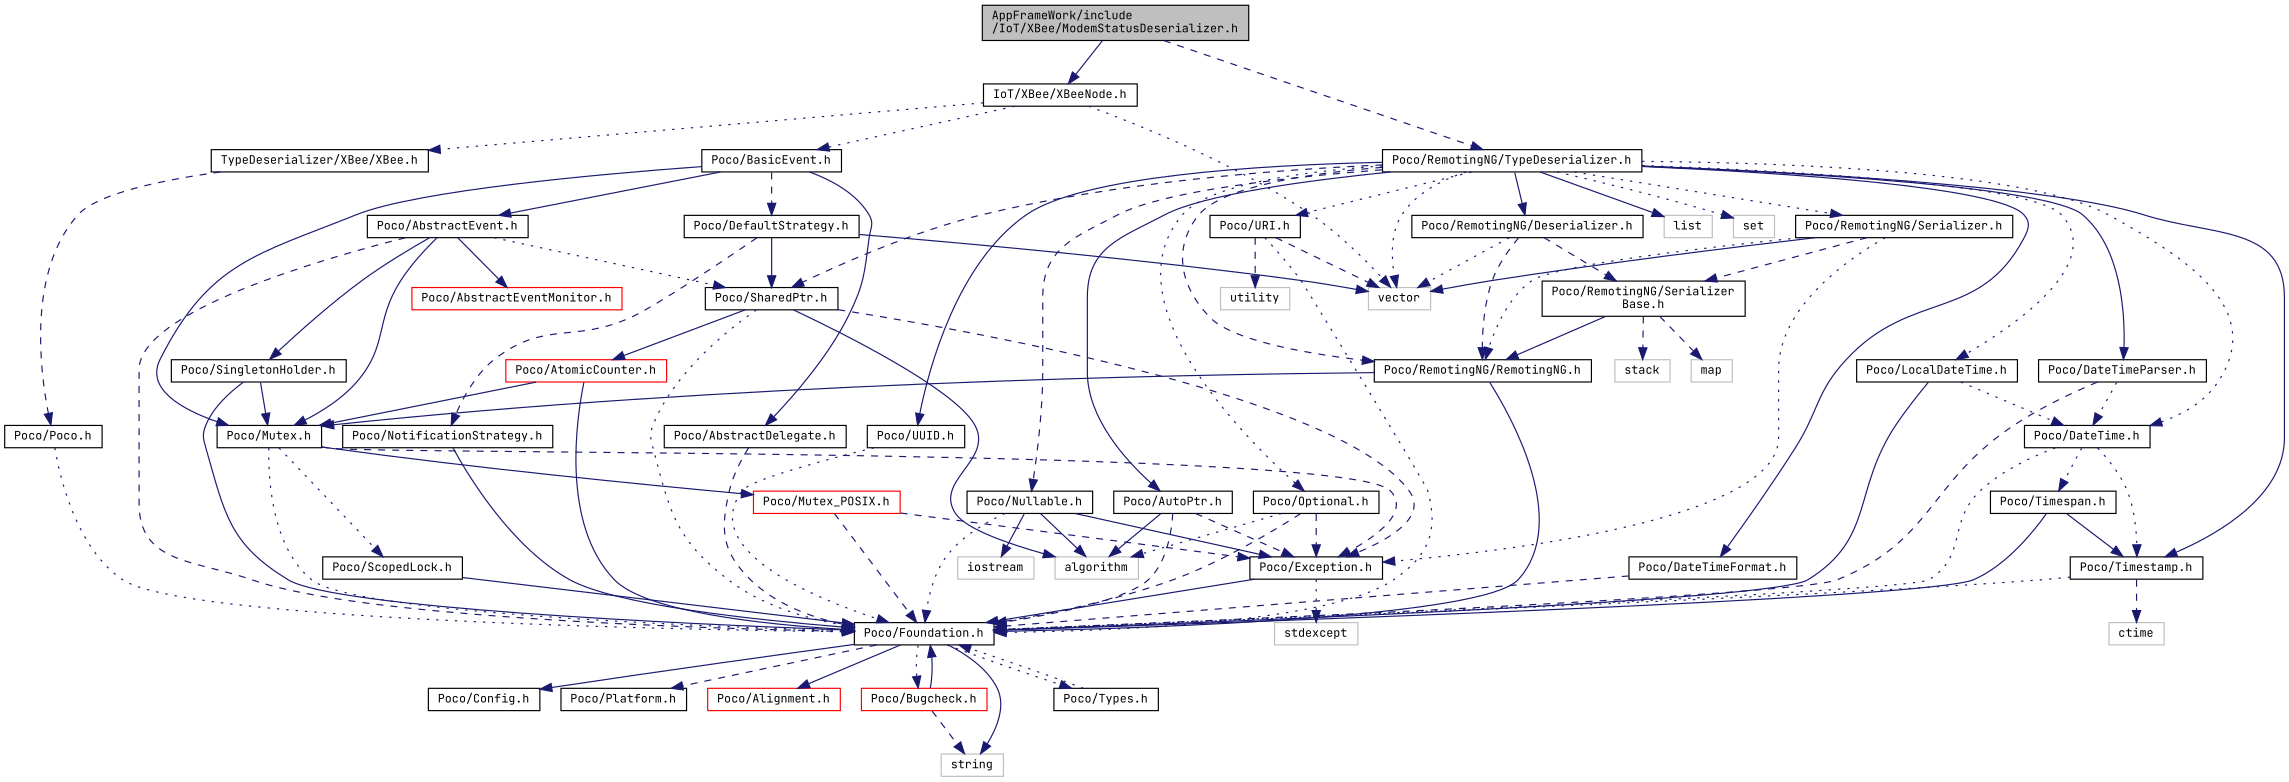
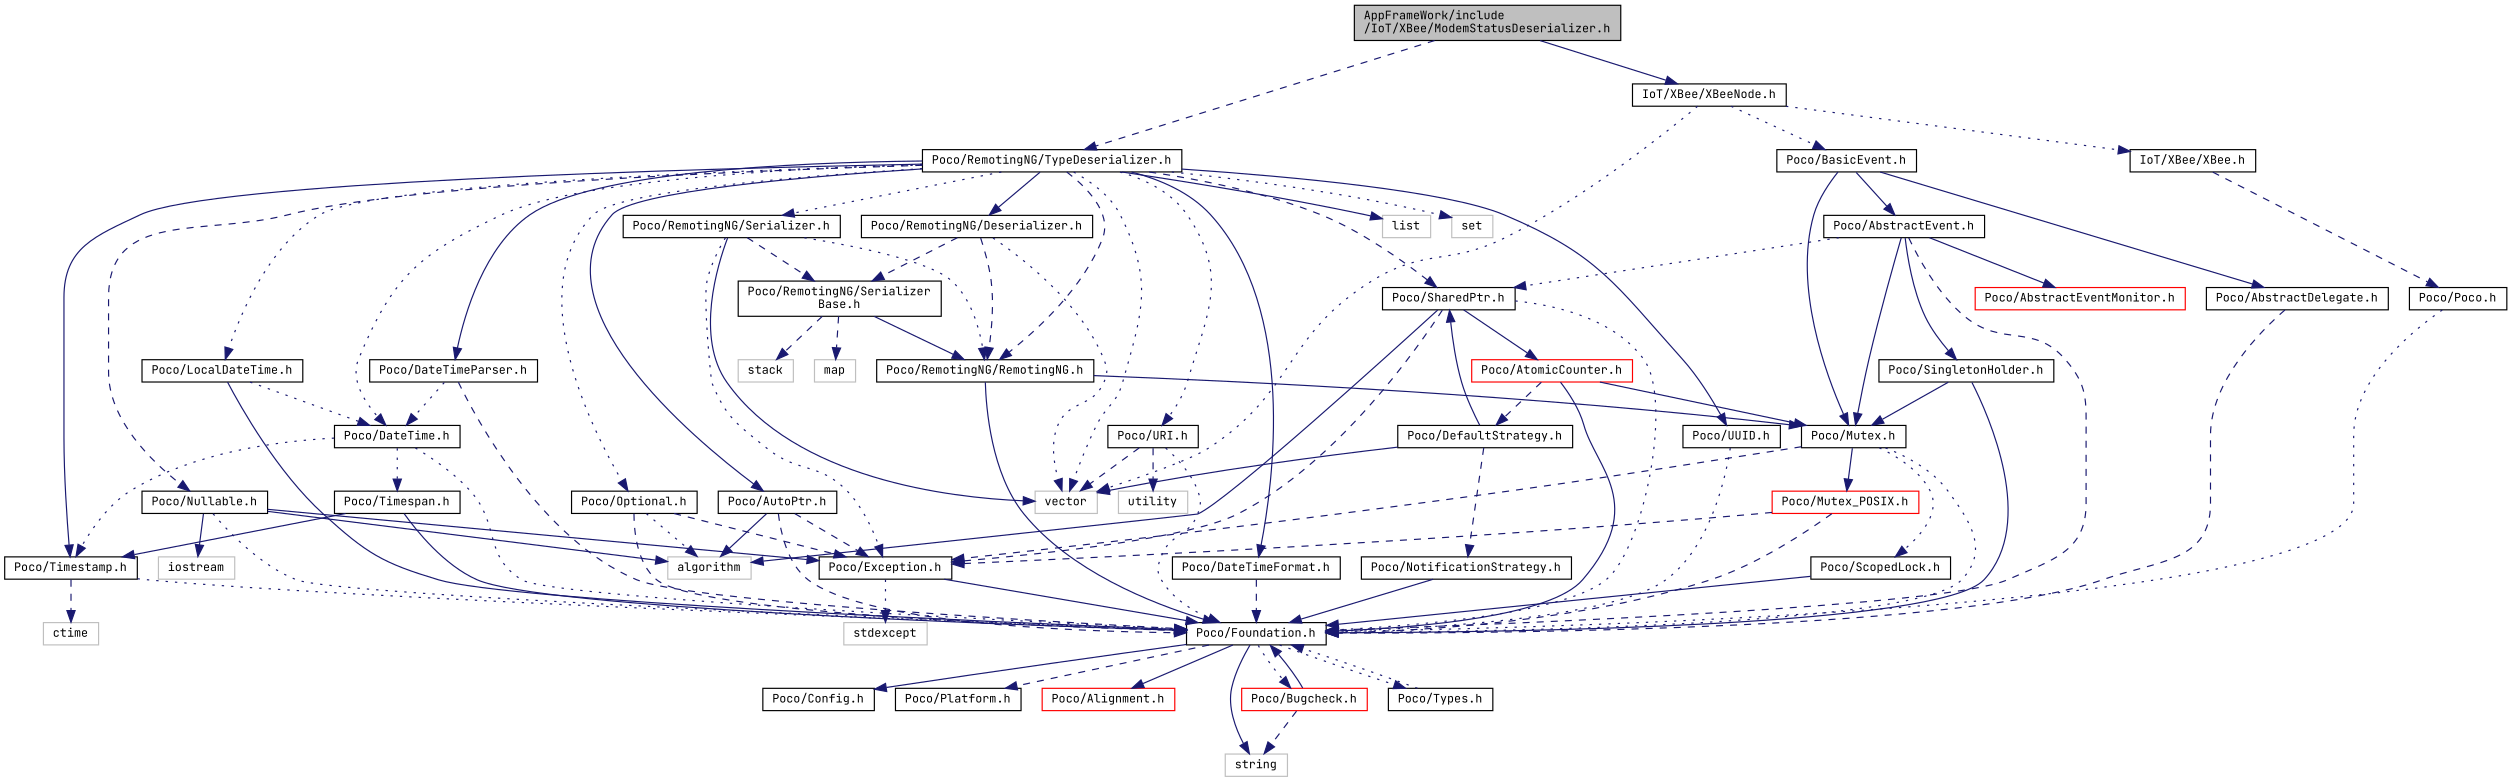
  digraph {
    fontname="JetBrains Mono"
    node [color=black fillcolor=white fontname="JetBrains Mono" fontsize=10 shape=record style=filled]
    edge [color=midnightblue fontname="JetBrains Mono" fontsize=10 labelfontname=Helvetica labelfontsize=10 style=solid]
    n1 [fillcolor=grey75 fontcolor=black height=0.2 label="AppFrameWork/include\l/IoT/XBee/ModemStatusDeserializer.h" width=0.4]
    n2 [height=0.2 label="IoT/XBee/XBeeNode.h" width=0.4]
    n3 [height=0.2 label="Poco/RemotingNG/TypeDeserializer.h" width=0.4]
-   n4 [height=0.2 label="TypeDeserializer/XBee/XBee.h" width=0.4]
+   n4 [height=0.2 label="IoT/XBee/XBee.h" width=0.4]
    n5 [height=0.2 label="Poco/BasicEvent.h" width=0.4]
    n6 [color=grey75 height=0.2 label=vector width=0.4]
    n7 [height=0.2 label="Poco/SharedPtr.h" width=0.4]
    n8 [height=0.2 label="Poco/RemotingNG/RemotingNG.h" width=0.4]
    n9 [height=0.2 label="Poco/RemotingNG/Deserializer.h" width=0.4]
    n10 [height=0.2 label="Poco/RemotingNG/Serializer.h" width=0.4]
    n11 [height=0.2 label="Poco/Optional.h" width=0.4]
    n12 [height=0.2 label="Poco/Nullable.h" width=0.4]
    n13 [height=0.2 label="Poco/AutoPtr.h" width=0.4]
    n14 [height=0.2 label="Poco/URI.h" width=0.4]
    n15 [height=0.2 label="Poco/UUID.h" width=0.4]
    n16 [height=0.2 label="Poco/Timestamp.h" width=0.4]
    n17 [height=0.2 label="Poco/DateTime.h" width=0.4]
    n18 [height=0.2 label="Poco/LocalDateTime.h" width=0.4]
    n19 [height=0.2 label="Poco/DateTimeParser.h" width=0.4]
    n20 [height=0.2 label="Poco/DateTimeFormat.h" width=0.4]
    n21 [color=grey75 height=0.2 label=list width=0.4]
    n22 [color=grey75 height=0.2 label=set width=0.4]
    n23 [height=0.2 label="Poco/Poco.h" width=0.4]
    n24 [height=0.2 label="Poco/AbstractEvent.h" width=0.4]
    n25 [height=0.2 label="Poco/Mutex.h" width=0.4]
    n26 [height=0.2 label="Poco/DefaultStrategy.h" width=0.4]
    n27 [height=0.2 label="Poco/AbstractDelegate.h" width=0.4]
    n28 [height=0.2 label="Poco/Foundation.h" width=0.4]
    n29 [height=0.2 label="Poco/Config.h" width=0.4]
    n30 [height=0.2 label="Poco/Platform.h" width=0.4]
    n31 [color=red height=0.2 label="Poco/Alignment.h" width=0.4]
    n32 [color=red height=0.2 label="Poco/Bugcheck.h" width=0.4]
    n33 [color=grey75 height=0.2 label=string width=0.4]
    n34 [height=0.2 label="Poco/Types.h" width=0.4]
    n35 [height=0.2 label="Poco/SingletonHolder.h" width=0.4]
    n36 [color=red height=0.2 label="Poco/AbstractEventMonitor.h" width=0.4]
    n37 [height=0.2 label="Poco/Exception.h" width=0.4]
    n38 [height=0.2 label="Poco/ScopedLock.h" width=0.4]
    n39 [color=red height=0.2 label="Poco/Mutex_POSIX.h" width=0.4]
    n40 [height=0.2 label="Poco/NotificationStrategy.h" width=0.4]
    n41 [color=red height=0.2 label="Poco/AtomicCounter.h" width=0.4]
    n42 [color=grey75 height=0.2 label=algorithm width=0.4]
    n43 [color=grey75 height=0.2 label=stdexcept width=0.4]
    n44 [height=0.2 label="Poco/RemotingNG/Serializer\lBase.h" width=0.4]
    n45 [color=grey75 height=0.2 label=iostream width=0.4]
    n46 [color=grey75 height=0.2 label=utility width=0.4]
    n47 [color=grey75 height=0.2 label=ctime width=0.4]
    n48 [height=0.2 label="Poco/Timespan.h" width=0.4]
    n49 [color=grey75 height=0.2 label=map width=0.4]
    n50 [color=grey75 height=0.2 label=stack width=0.4]
    n1 -> n2
    n1 -> n3 [style=dashed]
    n2 -> n4 [style=dotted]
    n2 -> n5 [style=dotted]
    n2 -> n6 [style=dotted]
    n3 -> n6 [style=dotted]
    n3 -> n7 [style=dashed]
    n3 -> n8 [style=dashed]
    n3 -> n9
    n3 -> n10 [style=dotted]
    n3 -> n11 [style=dotted]
    n3 -> n12 [style=dashed]
    n3 -> n13
    n3 -> n14 [style=dotted]
    n3 -> n15
    n3 -> n16
    n3 -> n17 [style=dotted]
    n3 -> n18 [style=dotted]
    n3 -> n19
    n3 -> n20
    n3 -> n21
    n3 -> n22 [style=dotted]
    n4 -> n23 [style=dashed]
    n5 -> n24
    n5 -> n25
-   n5 -> n26 [style=dashed]
+   n41 -> n26 [style=dashed]
    n5 -> n27
    n7 -> n28 [style=dotted]
    n7 -> n37 [style=dashed]
    n7 -> n41
    n7 -> n42
    n8 -> n25
    n8 -> n28
    n9 -> n6 [style=dotted]
    n9 -> n8 [style=dashed]
    n9 -> n44 [style=dashed]
    n10 -> n6
    n10 -> n8 [style=dotted]
    n10 -> n37 [style=dotted]
    n10 -> n44 [style=dashed]
    n11 -> n28 [style=dashed]
    n11 -> n37 [style=dashed]
    n11 -> n42 [style=dotted]
    n12 -> n28 [style=dotted]
    n12 -> n37
    n12 -> n42
    n12 -> n45
    n13 -> n28 [style=dashed]
    n13 -> n37 [style=dashed]
    n13 -> n42
    n14 -> n6 [style=dashed]
    n14 -> n28 [style=dotted]
    n14 -> n46 [style=dashed]
    n15 -> n28 [style=dotted]
    n16 -> n28 [style=dotted]
    n16 -> n47 [style=dashed]
    n17 -> n16 [style=dotted]
    n17 -> n28 [style=dotted]
    n17 -> n48 [style=dotted]
    n18 -> n17 [style=dotted]
    n18 -> n28
    n19 -> n17 [style=dotted]
    n19 -> n28 [style=dashed]
    n20 -> n28 [style=dashed]
    n23 -> n28 [style=dotted]
    n24 -> n7 [style=dotted]
    n24 -> n25
    n24 -> n28 [style=dashed]
    n24 -> n35
    n24 -> n36
    n25 -> n28 [style=dotted]
    n25 -> n37 [style=dashed]
    n25 -> n38 [style=dotted]
    n25 -> n39
    n26 -> n6
    n26 -> n7
    n26 -> n40 [style=dashed]
    n27 -> n28 [style=dashed]
    n28 -> n29
    n28 -> n30 [style=dashed]
    n28 -> n31
    n28 -> n32 [style=dotted]
    n28 -> n33
    n28 -> n34 [style=dotted]
    n32 -> n28
    n32 -> n33 [style=dashed]
    n34 -> n28 [style=dotted]
    n35 -> n25
    n35 -> n28
    n37 -> n28
    n37 -> n43 [style=dotted]
    n38 -> n28
    n39 -> n28 [style=dashed]
    n39 -> n37 [style=dashed]
    n40 -> n28
    n41 -> n25
    n41 -> n28
    n44 -> n8
    n44 -> n49 [style=dashed]
    n44 -> n50 [style=dashed]
    n48 -> n16
    n48 -> n28
  }
